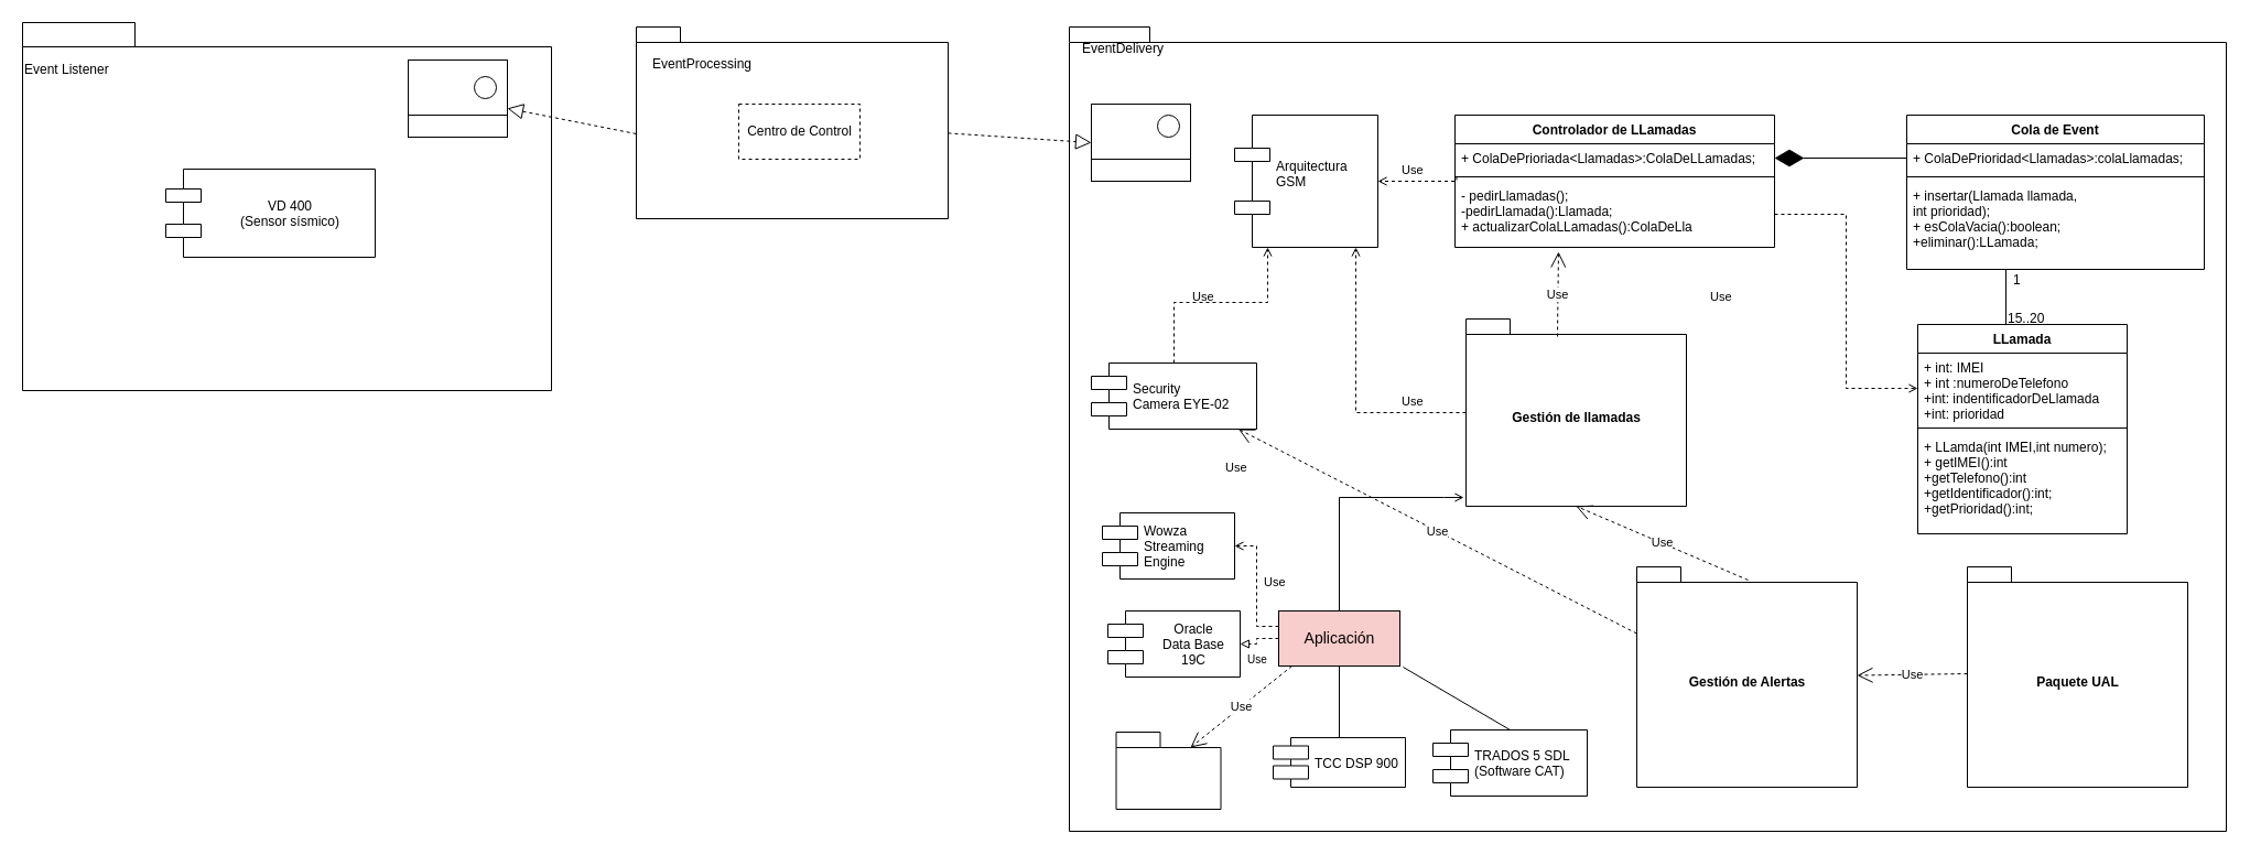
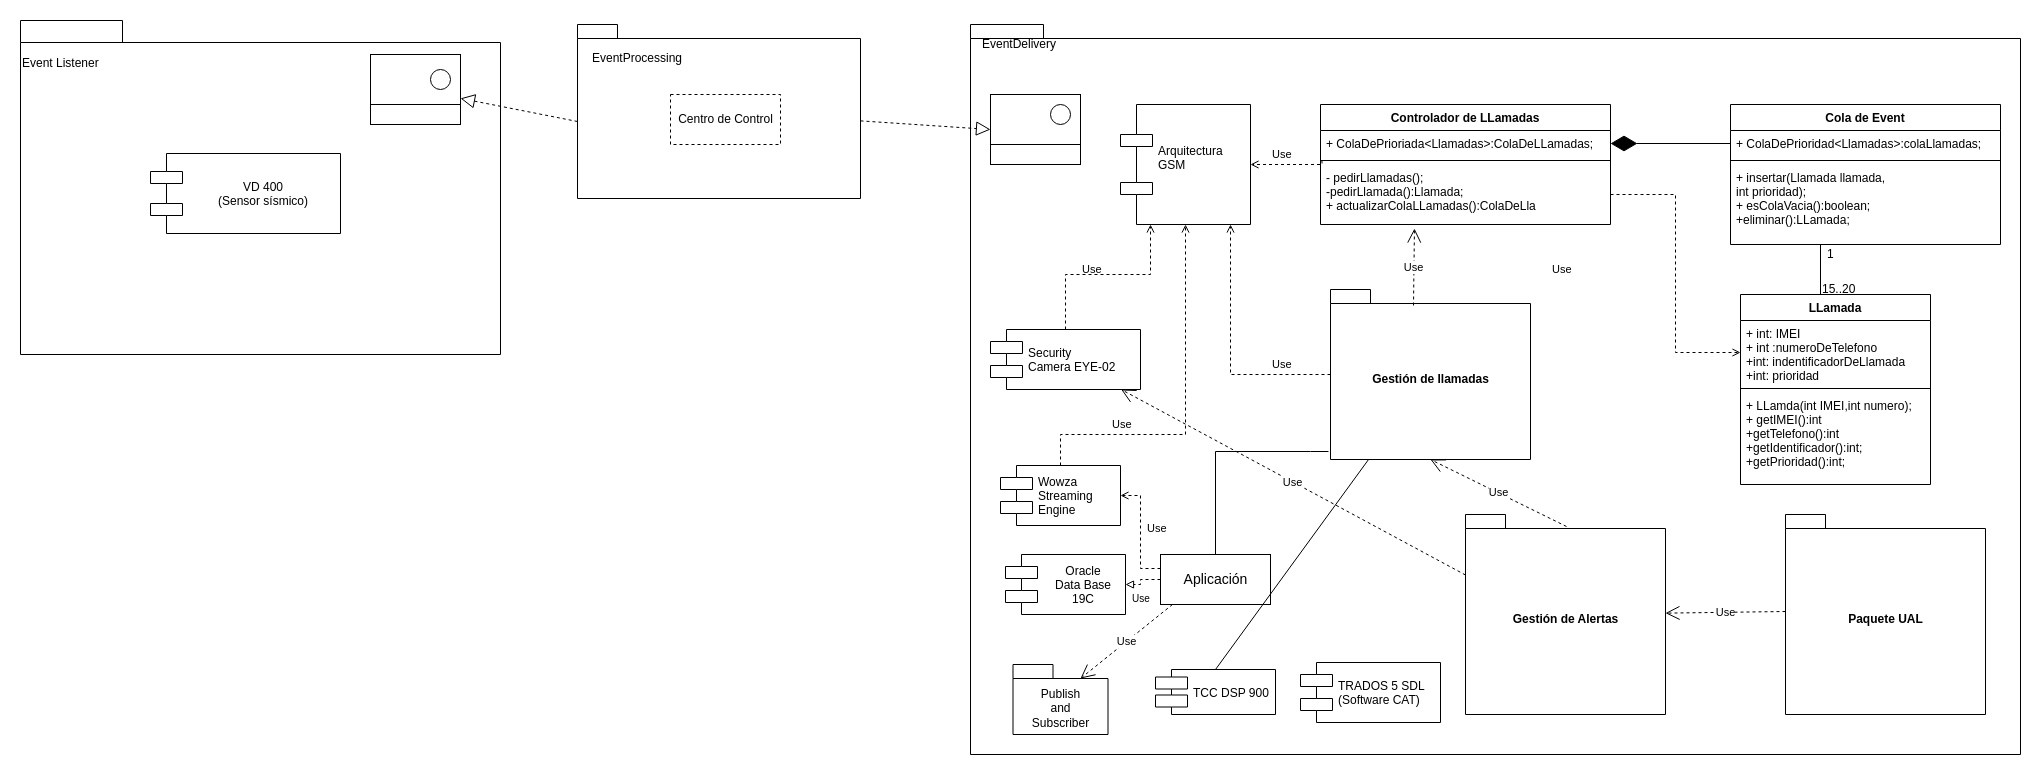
  <mxCell id="0" />
  <mxCell id="1" parent="0" />
  <mxCell id="2" value="" style="shape=folder;fontStyle=1;spacingTop=10;tabWidth=102;tabHeight=22;tabPosition=left;html=1;" parent="1" vertex="1"><mxGeometry x="20" y="20" width="480" height="334" as="geometry" /></mxCell>
  <mxCell id="3" value="Event Listener" style="text;html=1;resizable=0;points=[];autosize=1;align=left;verticalAlign=top;spacingTop=-4;" parent="1" vertex="1"><mxGeometry x="20" y="53" width="90" height="20" as="geometry" /></mxCell>
  <mxCell id="4" value="" style="shape=folder;fontStyle=1;spacingTop=10;tabWidth=40;tabHeight=14;tabPosition=left;html=1;" parent="1" vertex="1"><mxGeometry x="577" y="24" width="283" height="174" as="geometry" /></mxCell>
  <mxCell id="5" value="EventProcessing" style="text;html=1;resizable=0;points=[];autosize=1;align=left;verticalAlign=top;spacingTop=-4;" parent="1" vertex="1"><mxGeometry x="590" y="48" width="110" height="20" as="geometry" /></mxCell>
  <mxCell id="6" value="" style="endArrow=block;dashed=1;endFill=0;endSize=12;html=1;exitX=0;exitY=0;exitDx=0;exitDy=97;exitPerimeter=0;" parent="1" source="4" target="8" edge="1"><mxGeometry width="160" relative="1" as="geometry"><mxPoint x="633.5" y="398" as="sourcePoint" /><mxPoint x="850" y="128" as="targetPoint" /></mxGeometry></mxCell>
  <mxCell id="7" value="" style="endArrow=block;dashed=1;endFill=0;endSize=12;html=1;entryX=0;entryY=0.5;entryDx=0;entryDy=0;" parent="1" source="4" target="40" edge="1"><mxGeometry width="160" relative="1" as="geometry"><mxPoint x="1193.5" y="308" as="sourcePoint" /><mxPoint x="2060" y="163" as="targetPoint" /></mxGeometry></mxCell>
  <mxCell id="8" value="" style="rounded=0;whiteSpace=wrap;html=1;" parent="1" vertex="1"><mxGeometry x="370" y="54" width="90" height="70" as="geometry" /></mxCell>
  <mxCell id="9" value="" style="rounded=0;whiteSpace=wrap;html=1;" parent="1" vertex="1"><mxGeometry x="370" y="104" width="90" height="20" as="geometry" /></mxCell>
  <mxCell id="10" value="" style="ellipse;whiteSpace=wrap;html=1;aspect=fixed;" parent="1" vertex="1"><mxGeometry x="430" y="69" width="20" height="20" as="geometry" /></mxCell>
  <mxCell id="11" value="VD 400 &#10;(Sensor sísmico)" style="shape=component;align=center;spacingLeft=36;" parent="1" vertex="1"><mxGeometry x="150" y="153" width="190" height="80" as="geometry" /></mxCell>
  <mxCell id="12" value="Centro de Control" style="html=1;align=center;dashed=1;" parent="1" vertex="1"><mxGeometry x="670" y="94" width="110" height="50" as="geometry" /></mxCell>
  <mxCell id="13" value="" style="shape=folder;fontStyle=1;spacingTop=10;tabWidth=40;tabHeight=14;tabPosition=left;html=1;fillColor=none;" parent="1" vertex="1"><mxGeometry x="970" y="24" width="1050" height="730" as="geometry" /></mxCell>
  <mxCell id="14" value="EventDelivery" style="text;html=1;resizable=0;points=[];autosize=1;align=left;verticalAlign=top;spacingTop=-4;" parent="1" vertex="1"><mxGeometry x="980" y="34" width="90" height="20" as="geometry" /></mxCell>
  <mxCell id="15" value="Arquitectura&#10;GSM&#10;" style="shape=component;align=left;spacingLeft=36;" parent="1" vertex="1"><mxGeometry x="1120" y="104" width="130" height="120" as="geometry" /></mxCell>
  <mxCell id="16" value="LLamada" style="swimlane;fontStyle=1;align=center;verticalAlign=top;childLayout=stackLayout;horizontal=1;startSize=26;horizontalStack=0;resizeParent=1;resizeParentMax=0;resizeLast=0;collapsible=1;marginBottom=0;" parent="1" vertex="1"><mxGeometry x="1740" y="294" width="190" height="190" as="geometry" /></mxCell>
  <mxCell id="17" value="+ int: IMEI&#10;+ int :numeroDeTelefono&#10;+int: indentificadorDeLlamada&#10;+int: prioridad&#10;" style="text;strokeColor=none;fillColor=none;align=left;verticalAlign=top;spacingLeft=4;spacingRight=4;overflow=hidden;rotatable=0;points=[[0,0.5],[1,0.5]];portConstraint=eastwest;" parent="16" vertex="1"><mxGeometry y="26" width="190" height="64" as="geometry" /></mxCell>
  <mxCell id="18" value="" style="line;strokeWidth=1;fillColor=none;align=left;verticalAlign=middle;spacingTop=-1;spacingLeft=3;spacingRight=3;rotatable=0;labelPosition=right;points=[];portConstraint=eastwest;" parent="16" vertex="1"><mxGeometry y="90" width="190" height="8" as="geometry" /></mxCell>
  <mxCell id="19" value="+ LLamda(int IMEI,int numero);&#10;+ getIMEI():int&#10;+getTelefono():int&#10;+getIdentificador():int;&#10;+getPrioridad():int;&#10;&#10;" style="text;strokeColor=none;fillColor=none;align=left;verticalAlign=top;spacingLeft=4;spacingRight=4;overflow=hidden;rotatable=0;points=[[0,0.5],[1,0.5]];portConstraint=eastwest;" parent="16" vertex="1"><mxGeometry y="98" width="190" height="92" as="geometry" /></mxCell>
  <mxCell id="20" style="edgeStyle=orthogonalEdgeStyle;rounded=0;orthogonalLoop=1;jettySize=auto;html=1;exitX=0.5;exitY=1;exitDx=0;exitDy=0;entryX=0.5;entryY=0;entryDx=0;entryDy=0;startArrow=none;startFill=0;endArrow=none;endFill=0;strokeWidth=1;" parent="1" source="21" target="16" edge="1"><mxGeometry relative="1" as="geometry"><Array as="points"><mxPoint x="1820" y="294" /></Array></mxGeometry></mxCell>
  <mxCell id="21" value="Cola de Event" style="swimlane;fontStyle=1;align=center;verticalAlign=top;childLayout=stackLayout;horizontal=1;startSize=26;horizontalStack=0;resizeParent=1;resizeParentMax=0;resizeLast=0;collapsible=1;marginBottom=0;" parent="1" vertex="1"><mxGeometry x="1730" y="104" width="270" height="140" as="geometry" /></mxCell>
  <mxCell id="22" value="+ ColaDePrioridad&lt;Llamadas&gt;:colaLlamadas;" style="text;strokeColor=none;fillColor=none;align=left;verticalAlign=top;spacingLeft=4;spacingRight=4;overflow=hidden;rotatable=0;points=[[0,0.5],[1,0.5]];portConstraint=eastwest;" parent="21" vertex="1"><mxGeometry y="26" width="270" height="26" as="geometry" /></mxCell>
  <mxCell id="23" value="" style="line;strokeWidth=1;fillColor=none;align=left;verticalAlign=middle;spacingTop=-1;spacingLeft=3;spacingRight=3;rotatable=0;labelPosition=right;points=[];portConstraint=eastwest;" parent="21" vertex="1"><mxGeometry y="52" width="270" height="8" as="geometry" /></mxCell>
  <mxCell id="24" value="+ insertar(Llamada llamada, &#10;int prioridad);&#10;+ esColaVacia():boolean;&#10;+eliminar():LLamada;&#10;" style="text;strokeColor=none;fillColor=none;align=left;verticalAlign=top;spacingLeft=4;spacingRight=4;overflow=hidden;rotatable=0;points=[[0,0.5],[1,0.5]];portConstraint=eastwest;" parent="21" vertex="1"><mxGeometry y="60" width="270" height="80" as="geometry" /></mxCell>
  <mxCell id="25" value="15..20" style="text;html=1;resizable=0;points=[];autosize=1;align=left;verticalAlign=top;spacingTop=-4;" parent="1" vertex="1"><mxGeometry x="1820" y="279" width="50" height="20" as="geometry" /></mxCell>
  <mxCell id="26" value="1" style="text;html=1;resizable=0;points=[];autosize=1;align=left;verticalAlign=top;spacingTop=-4;" parent="1" vertex="1"><mxGeometry x="1825" y="244" width="20" height="20" as="geometry" /></mxCell>
  <mxCell id="27" style="edgeStyle=orthogonalEdgeStyle;rounded=0;orthogonalLoop=1;jettySize=auto;html=1;endArrow=open;endFill=0;dashed=1;" parent="1" source="28" target="15" edge="1"><mxGeometry relative="1" as="geometry"><Array as="points"><mxPoint x="1230" y="374" /></Array></mxGeometry></mxCell>
  <mxCell id="28" value="Gestión de llamadas" style="shape=folder;fontStyle=1;spacingTop=10;tabWidth=40;tabHeight=14;tabPosition=left;html=1;" parent="1" vertex="1"><mxGeometry x="1330" y="289" width="200" height="170" as="geometry" /></mxCell>
  <mxCell id="29" value="Controlador de LLamadas" style="swimlane;fontStyle=1;align=center;verticalAlign=top;childLayout=stackLayout;horizontal=1;startSize=26;horizontalStack=0;resizeParent=1;resizeParentMax=0;resizeLast=0;collapsible=1;marginBottom=0;" parent="1" vertex="1"><mxGeometry x="1320" y="104" width="290" height="120" as="geometry" /></mxCell>
  <mxCell id="30" value="+ ColaDePrioriada&lt;Llamadas&gt;:ColaDeLLamadas;" style="text;strokeColor=none;fillColor=none;align=left;verticalAlign=top;spacingLeft=4;spacingRight=4;overflow=hidden;rotatable=0;points=[[0,0.5],[1,0.5]];portConstraint=eastwest;" parent="29" vertex="1"><mxGeometry y="26" width="290" height="26" as="geometry" /></mxCell>
  <mxCell id="31" value="" style="line;strokeWidth=1;fillColor=none;align=left;verticalAlign=middle;spacingTop=-1;spacingLeft=3;spacingRight=3;rotatable=0;labelPosition=right;points=[];portConstraint=eastwest;" parent="29" vertex="1"><mxGeometry y="52" width="290" height="8" as="geometry" /></mxCell>
  <mxCell id="32" value="- pedirLlamadas();&#10;-pedirLlamada():Llamada;&#10;+ actualizarColaLLamadas():ColaDeLla&#10;" style="text;strokeColor=none;fillColor=none;align=left;verticalAlign=top;spacingLeft=4;spacingRight=4;overflow=hidden;rotatable=0;points=[[0,0.5],[1,0.5]];portConstraint=eastwest;" parent="29" vertex="1"><mxGeometry y="60" width="290" height="60" as="geometry" /></mxCell>
  <mxCell id="33" value="" style="endArrow=diamondThin;endFill=1;endSize=24;html=1;exitX=0;exitY=0.5;exitDx=0;exitDy=0;" parent="1" source="22" target="30" edge="1"><mxGeometry width="160" relative="1" as="geometry"><mxPoint x="1550" y="143" as="sourcePoint" /><mxPoint x="1590" y="144" as="targetPoint" /></mxGeometry></mxCell>
  <mxCell id="34" style="edgeStyle=orthogonalEdgeStyle;rounded=0;orthogonalLoop=1;jettySize=auto;html=1;entryX=0;entryY=0.5;entryDx=0;entryDy=0;dashed=1;endArrow=open;endFill=0;strokeWidth=1;" parent="1" source="32" target="17" edge="1"><mxGeometry relative="1" as="geometry" /></mxCell>
  <mxCell id="35" style="edgeStyle=orthogonalEdgeStyle;rounded=0;orthogonalLoop=1;jettySize=auto;html=1;exitX=0.005;exitY=-0.067;exitDx=0;exitDy=0;dashed=1;startArrow=none;startFill=0;endArrow=open;endFill=0;strokeWidth=1;exitPerimeter=0;entryX=1;entryY=0.5;entryDx=0;entryDy=0;" parent="1" source="32" target="15" edge="1"><mxGeometry relative="1" as="geometry"><Array as="points"><mxPoint x="1321" y="164" /></Array></mxGeometry></mxCell>
- <mxCell id="36" style="edgeStyle=orthogonalEdgeStyle;rounded=0;orthogonalLoop=1;jettySize=auto;html=1;entryX=-0.01;entryY=0.953;entryDx=0;entryDy=0;entryPerimeter=0;endArrow=open;endFill=0;" parent="1" source="39" target="28" edge="1"><mxGeometry relative="1" as="geometry"><Array as="points"><mxPoint x="1310" y="451" /><mxPoint x="1310" y="451" /></Array></mxGeometry></mxCell>
+ <mxCell id="36" style="edgeStyle=orthogonalEdgeStyle;rounded=0;orthogonalLoop=1;jettySize=auto;html=1;entryX=-0.01;entryY=0.953;entryDx=0;entryDy=0;entryPerimeter=0;endArrow=none;endFill=0;" parent="1" source="39" target="28" edge="1"><mxGeometry relative="1" as="geometry"><Array as="points"><mxPoint x="1310" y="451" /><mxPoint x="1310" y="451" /></Array></mxGeometry></mxCell>
  <mxCell id="37" style="edgeStyle=orthogonalEdgeStyle;rounded=0;orthogonalLoop=1;jettySize=auto;html=1;entryX=1;entryY=0.5;entryDx=0;entryDy=0;dashed=1;startArrow=none;startFill=0;endArrow=open;endFill=0;" parent="1" source="39" target="47" edge="1"><mxGeometry relative="1" as="geometry"><Array as="points"><mxPoint x="1140" y="568" /><mxPoint x="1140" y="495" /></Array></mxGeometry></mxCell>
  <mxCell id="38" style="edgeStyle=orthogonalEdgeStyle;rounded=0;orthogonalLoop=1;jettySize=auto;html=1;dashed=1;endArrow=block;endFill=0;" parent="1" source="39" target="66" edge="1"><mxGeometry relative="1" as="geometry" /></mxCell>
- <mxCell id="39" value="&lt;font style=&quot;font-size: 14px&quot;&gt;Aplicación&lt;/font&gt;" style="html=1;fillColor=#f8cecc;" parent="1" vertex="1"><mxGeometry x="1160" y="554" width="110" height="50" as="geometry" /></mxCell>
+ <mxCell id="39" value="&lt;font style=&quot;font-size: 14px&quot;&gt;Aplicación&lt;/font&gt;" style="html=1;" parent="1" vertex="1"><mxGeometry x="1160" y="554" width="110" height="50" as="geometry" /></mxCell>
  <mxCell id="40" value="" style="rounded=0;whiteSpace=wrap;html=1;" parent="1" vertex="1"><mxGeometry x="990" y="94" width="90" height="70" as="geometry" /></mxCell>
  <mxCell id="41" value="" style="rounded=0;whiteSpace=wrap;html=1;" parent="1" vertex="1"><mxGeometry x="990" y="144" width="90" height="20" as="geometry" /></mxCell>
  <mxCell id="42" value="" style="ellipse;whiteSpace=wrap;html=1;aspect=fixed;" parent="1" vertex="1"><mxGeometry x="1050" y="104" width="20" height="20" as="geometry" /></mxCell>
  <mxCell id="43" style="edgeStyle=orthogonalEdgeStyle;rounded=0;orthogonalLoop=1;jettySize=auto;html=1;endArrow=open;endFill=0;startArrow=none;startFill=0;dashed=1;exitX=0.5;exitY=0;exitDx=0;exitDy=0;" parent="1" source="44" target="15" edge="1"><mxGeometry relative="1" as="geometry"><Array as="points"><mxPoint x="1065" y="274" /><mxPoint x="1150" y="274" /></Array></mxGeometry></mxCell>
  <mxCell id="44" value="Security &#10;Camera EYE-02" style="shape=component;align=left;spacingLeft=36;" parent="1" vertex="1"><mxGeometry x="990" y="329" width="150" height="60" as="geometry" /></mxCell>
- <mxCell id="45" value="Gestión de Alertas" style="shape=folder;fontStyle=1;spacingTop=10;tabWidth=40;tabHeight=14;tabPosition=left;html=1;" parent="1" vertex="1"><mxGeometry x="1485" y="514" width="200" height="200" as="geometry" /></mxCell>
+ <mxCell id="45" value="Gestión de Alertas" style="shape=folder;fontStyle=1;spacingTop=10;tabWidth=40;tabHeight=14;tabPosition=left;html=1;" parent="1" vertex="1"><mxGeometry x="1465" y="514" width="200" height="200" as="geometry" /></mxCell>
+ <mxCell id="46" style="edgeStyle=orthogonalEdgeStyle;rounded=0;orthogonalLoop=1;jettySize=auto;html=1;dashed=1;startArrow=none;startFill=0;endArrow=open;endFill=0;" parent="1" source="47" target="15" edge="1"><mxGeometry relative="1" as="geometry"><Array as="points"><mxPoint x="1060" y="434" /><mxPoint x="1185" y="434" /></Array></mxGeometry></mxCell>
  <mxCell id="47" value="Wowza &#10;Streaming&#10;Engine" style="shape=component;align=left;spacingLeft=36;" parent="1" vertex="1"><mxGeometry x="1000" y="465" width="120" height="60" as="geometry" /></mxCell>
  <mxCell id="48" value="&lt;font style=&quot;font-size: 11px&quot;&gt;Use&lt;/font&gt;" style="text;html=1;resizable=0;points=[];autosize=1;align=left;verticalAlign=top;spacingTop=-4;" parent="1" vertex="1"><mxGeometry x="1080" y="259" width="30" height="20" as="geometry" /></mxCell>
  <mxCell id="49" value="&lt;font style=&quot;font-size: 11px&quot;&gt;Use&lt;/font&gt;" style="text;html=1;resizable=0;points=[];autosize=1;align=left;verticalAlign=top;spacingTop=-4;" parent="1" vertex="1"><mxGeometry x="1110" y="414" width="30" height="20" as="geometry" /></mxCell>
  <mxCell id="50" value="&lt;font style=&quot;font-size: 11px&quot;&gt;Use&lt;/font&gt;" style="text;html=1;resizable=0;points=[];autosize=1;align=left;verticalAlign=top;spacingTop=-4;" parent="1" vertex="1"><mxGeometry x="1270" y="354" width="30" height="20" as="geometry" /></mxCell>
  <mxCell id="51" value="&lt;font style=&quot;font-size: 11px&quot;&gt;Use&lt;/font&gt;" style="text;html=1;resizable=0;points=[];autosize=1;align=left;verticalAlign=top;spacingTop=-4;" parent="1" vertex="1"><mxGeometry x="1270" y="144" width="30" height="20" as="geometry" /></mxCell>
  <mxCell id="52" value="&lt;font style=&quot;font-size: 11px&quot;&gt;Use&lt;/font&gt;" style="text;html=1;resizable=0;points=[];autosize=1;align=left;verticalAlign=top;spacingTop=-4;" parent="1" vertex="1"><mxGeometry x="1550" y="259" width="30" height="20" as="geometry" /></mxCell>
  <mxCell id="53" value="&lt;font style=&quot;font-size: 11px&quot;&gt;Use&lt;/font&gt;" style="text;html=1;resizable=0;points=[];autosize=1;align=left;verticalAlign=top;spacingTop=-4;" parent="1" vertex="1"><mxGeometry x="1145" y="518" width="30" height="20" as="geometry" /></mxCell>
  <mxCell id="54" value="Use" style="endArrow=open;endSize=12;dashed=1;html=1;entryX=0.5;entryY=1;entryDx=0;entryDy=0;entryPerimeter=0;exitX=0.505;exitY=0.06;exitDx=0;exitDy=0;exitPerimeter=0;" parent="1" source="45" target="28" edge="1"><mxGeometry width="160" relative="1" as="geometry"><mxPoint x="1430" y="534" as="sourcePoint" /><mxPoint x="1560" y="494" as="targetPoint" /></mxGeometry></mxCell>
  <mxCell id="55" value="Use" style="endArrow=open;endSize=12;dashed=1;html=1;exitX=0;exitY=0;exitDx=0;exitDy=60.5;exitPerimeter=0;" parent="1" source="45" target="44" edge="1"><mxGeometry width="160" relative="1" as="geometry"><mxPoint x="1140" y="664" as="sourcePoint" /><mxPoint x="1300" y="664" as="targetPoint" /></mxGeometry></mxCell>
  <mxCell id="56" value="Use" style="endArrow=open;endSize=12;dashed=1;html=1;exitX=0.415;exitY=0.094;exitDx=0;exitDy=0;exitPerimeter=0;entryX=0.324;entryY=1.067;entryDx=0;entryDy=0;entryPerimeter=0;" parent="1" source="28" target="32" edge="1"><mxGeometry width="160" relative="1" as="geometry"><mxPoint x="1280" y="254" as="sourcePoint" /><mxPoint x="1440" y="254" as="targetPoint" /></mxGeometry></mxCell>
  <mxCell id="57" value="TCC DSP 900 " style="shape=component;align=left;spacingLeft=36;" parent="1" vertex="1"><mxGeometry x="1155" y="669" width="120" height="45" as="geometry" /></mxCell>
- <mxCell id="58" value="" style="endArrow=none;html=1;entryX=0.5;entryY=1;entryDx=0;entryDy=0;exitX=0.5;exitY=0;exitDx=0;exitDy=0;" parent="1" source="57" target="39" edge="1"><mxGeometry width="50" height="50" relative="1" as="geometry"><mxPoint x="1040" y="704" as="sourcePoint" /><mxPoint x="1090" y="654" as="targetPoint" /></mxGeometry></mxCell>
+ <mxCell id="58" value="" style="endArrow=none;html=1;exitX=0.5;exitY=0;exitDx=0;exitDy=0;" parent="1" source="57" target="28" edge="1"><mxGeometry width="50" height="50" relative="1" as="geometry"><mxPoint x="1040" y="704" as="sourcePoint" /><mxPoint x="1090" y="654" as="targetPoint" /></mxGeometry></mxCell>
  <mxCell id="59" value="" style="shape=folder;fontStyle=1;spacingTop=10;tabWidth=40;tabHeight=14;tabPosition=left;html=1;" parent="1" vertex="1"><mxGeometry x="1012.5" y="664" width="95" height="70" as="geometry" /></mxCell>
+ <mxCell id="60" value="&lt;div align=&quot;center&quot;&gt;Publish&lt;/div&gt;&lt;div align=&quot;center&quot;&gt;and&lt;/div&gt;&lt;div align=&quot;center&quot;&gt;Subscriber&lt;br&gt;&lt;/div&gt;" style="text;html=1;resizable=0;points=[];autosize=1;align=center;verticalAlign=top;spacingTop=-4;" parent="1" vertex="1"><mxGeometry x="1020" y="684" width="80" height="40" as="geometry" /></mxCell>
  <mxCell id="61" value="Use" style="endArrow=open;endSize=12;dashed=1;html=1;exitX=0.109;exitY=1;exitDx=0;exitDy=0;exitPerimeter=0;entryX=0;entryY=0;entryDx=67.5;entryDy=14;entryPerimeter=0;" parent="1" source="39" target="59" edge="1"><mxGeometry width="160" relative="1" as="geometry"><mxPoint x="1020" y="644" as="sourcePoint" /><mxPoint x="1180" y="644" as="targetPoint" /></mxGeometry></mxCell>
  <mxCell id="62" value="Paquete UAL" style="shape=folder;fontStyle=1;spacingTop=10;tabWidth=40;tabHeight=14;tabPosition=left;html=1;" parent="1" vertex="1"><mxGeometry x="1785" y="514" width="200" height="200" as="geometry" /></mxCell>
  <mxCell id="63" value="Use" style="endArrow=open;endSize=12;dashed=1;html=1;exitX=0;exitY=0.485;exitDx=0;exitDy=0;exitPerimeter=0;" parent="1" source="62" target="45" edge="1"><mxGeometry width="160" relative="1" as="geometry"><mxPoint x="1675" y="684" as="sourcePoint" /><mxPoint x="1835" y="684" as="targetPoint" /></mxGeometry></mxCell>
  <mxCell id="64" value="TRADOS 5 SDL&#10;(Software CAT)" style="shape=component;align=left;spacingLeft=36;" parent="1" vertex="1"><mxGeometry x="1300" y="662" width="140" height="60" as="geometry" /></mxCell>
- <mxCell id="65" value="" style="endArrow=none;html=1;entryX=1.027;entryY=1.02;entryDx=0;entryDy=0;entryPerimeter=0;exitX=0.5;exitY=0;exitDx=0;exitDy=0;" parent="1" source="64" target="39" edge="1"><mxGeometry width="50" height="50" relative="1" as="geometry"><mxPoint x="1330" y="664" as="sourcePoint" /><mxPoint x="1380" y="614" as="targetPoint" /></mxGeometry></mxCell>
  <mxCell id="66" value="Oracle &#10;Data Base &#10;19C" style="shape=component;align=center;spacingLeft=36;" parent="1" vertex="1"><mxGeometry x="1005" y="554" width="120" height="60" as="geometry" /></mxCell>
  <mxCell id="67" value="&lt;font style=&quot;font-size: 10px&quot;&gt;Use&lt;/font&gt;" style="text;html=1;resizable=0;points=[];autosize=1;align=left;verticalAlign=top;spacingTop=-4;" parent="1" vertex="1"><mxGeometry x="1130" y="588" width="30" height="20" as="geometry" /></mxCell>
